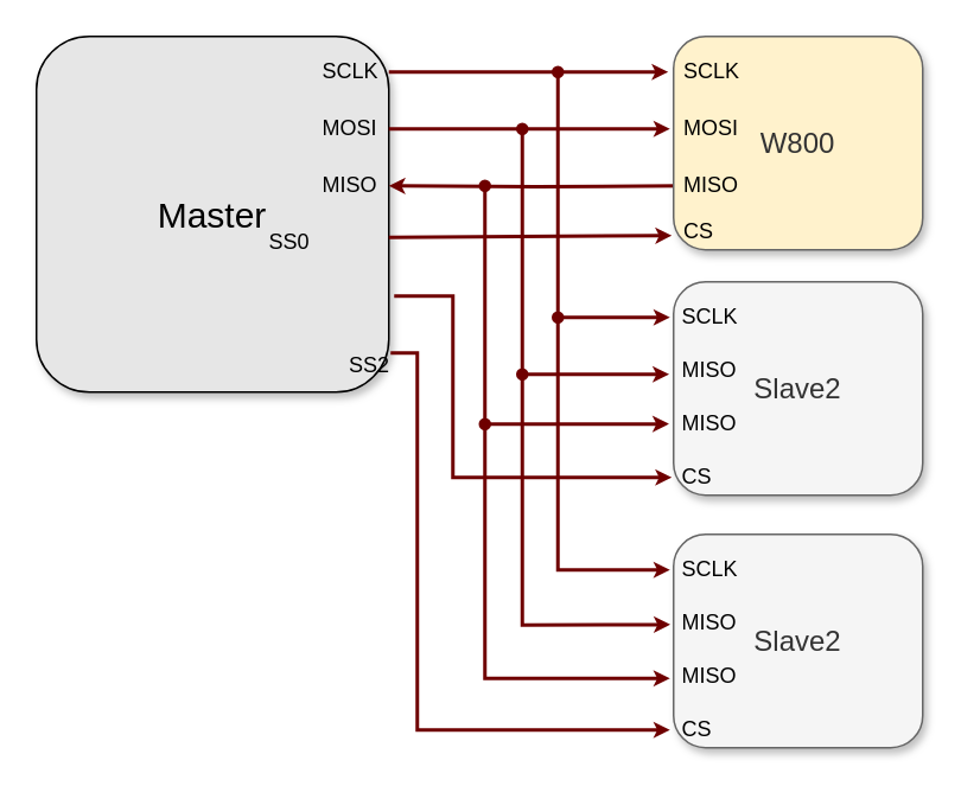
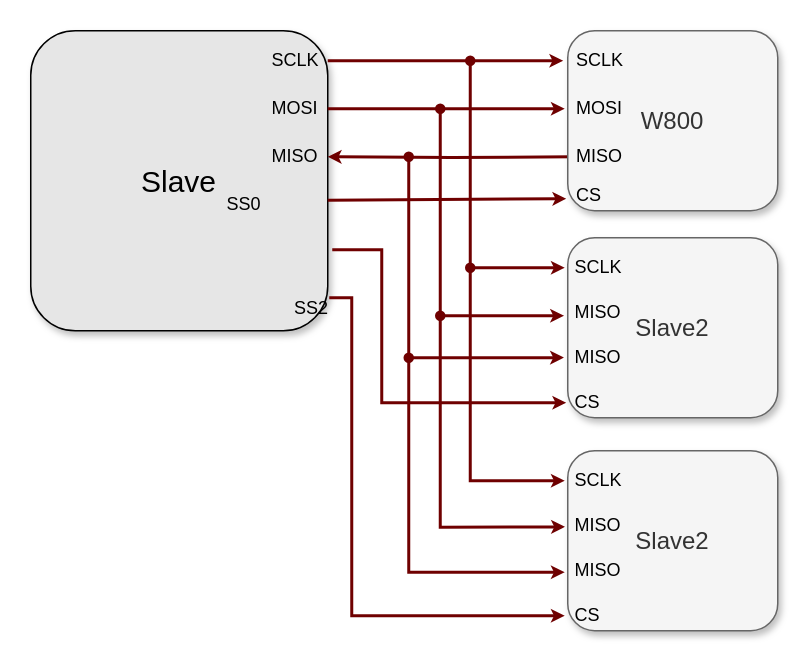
  <mxCell id="0" />
  <mxCell id="1" parent="0" />
- <mxCell id="2" value="&lt;font style=&quot;font-size: 20px;&quot;&gt;Master&lt;/font&gt;" style="rounded=1;whiteSpace=wrap;html=1;shadow=1;glass=0;fillColor=#E6E6E6;" vertex="1" parent="1"><mxGeometry x="20" y="20" width="198" height="200" as="geometry" /></mxCell>
+ <mxCell id="2" value="&lt;font style=&quot;font-size: 20px;&quot;&gt;Slave&lt;/font&gt;" style="rounded=1;whiteSpace=wrap;html=1;shadow=1;glass=0;fillColor=#E6E6E6;" vertex="1" parent="1"><mxGeometry x="20" y="20" width="198" height="200" as="geometry" /></mxCell>
  <mxCell id="3" style="edgeStyle=orthogonalEdgeStyle;rounded=0;orthogonalLoop=1;jettySize=auto;html=1;endArrow=classic;endFill=1;endSize=3;strokeWidth=2;fillColor=#a20025;strokeColor=#6F0000;" edge="1" parent="1"><mxGeometry relative="1" as="geometry"><mxPoint x="218" y="40" as="sourcePoint" /><mxPoint x="375" y="40" as="targetPoint" /></mxGeometry></mxCell>
  <mxCell id="4" value="SCLK" style="text;html=1;align=left;verticalAlign=middle;whiteSpace=wrap;rounded=0;flipV=0;" vertex="1" parent="1"><mxGeometry x="179" y="30" width="30" height="20" as="geometry" /></mxCell>
  <mxCell id="5" style="edgeStyle=orthogonalEdgeStyle;rounded=0;orthogonalLoop=1;jettySize=auto;html=1;endSize=3;strokeWidth=2;fillColor=#a20025;strokeColor=#6F0000;" edge="1" parent="1"><mxGeometry relative="1" as="geometry"><mxPoint x="218" y="72" as="sourcePoint" /><mxPoint x="376" y="72" as="targetPoint" /></mxGeometry></mxCell>
  <mxCell id="6" value="MOSI" style="text;html=1;align=left;verticalAlign=middle;whiteSpace=wrap;rounded=0;flipV=0;" vertex="1" parent="1"><mxGeometry x="179" y="62" width="30" height="20" as="geometry" /></mxCell>
  <mxCell id="7" style="edgeStyle=orthogonalEdgeStyle;rounded=0;orthogonalLoop=1;jettySize=auto;html=1;entryX=0;entryY=0.5;entryDx=0;entryDy=0;endSize=6;startArrow=classic;startFill=1;endArrow=none;endFill=0;startSize=3;strokeWidth=2;fillColor=#a20025;strokeColor=#6F0000;" edge="1" parent="1" target="14"><mxGeometry relative="1" as="geometry"><mxPoint x="218" y="104" as="sourcePoint" /></mxGeometry></mxCell>
  <mxCell id="8" value="MISO" style="text;html=1;align=left;verticalAlign=middle;whiteSpace=wrap;rounded=0;flipV=0;" vertex="1" parent="1"><mxGeometry x="179" y="94" width="30" height="20" as="geometry" /></mxCell>
  <mxCell id="9" value="SS0" style="text;html=1;align=left;verticalAlign=middle;whiteSpace=wrap;rounded=0;flipV=0;" vertex="1" parent="1"><mxGeometry x="149" y="126" width="20" height="20" as="geometry" /></mxCell>
  <mxCell id="10" value="SS2" style="text;html=1;align=left;verticalAlign=middle;whiteSpace=wrap;rounded=0;flipV=0;" vertex="1" parent="1"><mxGeometry x="194" y="195" width="20" height="20" as="geometry" /></mxCell>
- <mxCell id="11" value="&lt;span style=&quot;font-size: 16px;&quot;&gt;W800&lt;/span&gt;" style="rounded=1;whiteSpace=wrap;html=1;shadow=1;fillColor=#fff2cc;fontColor=#333333;strokeColor=#666666;" vertex="1" parent="1"><mxGeometry x="378" y="20" width="140" height="120" as="geometry" /></mxCell>
+ <mxCell id="11" value="&lt;span style=&quot;font-size: 16px;&quot;&gt;W800&lt;/span&gt;" style="rounded=1;whiteSpace=wrap;html=1;shadow=1;fillColor=#f5f5f5;fontColor=#333333;strokeColor=#666666;" vertex="1" parent="1"><mxGeometry x="378" y="20" width="140" height="120" as="geometry" /></mxCell>
  <mxCell id="12" value="SCLK" style="text;html=1;align=left;verticalAlign=middle;whiteSpace=wrap;rounded=0;flipV=0;" vertex="1" parent="1"><mxGeometry x="382" y="30" width="30" height="20" as="geometry" /></mxCell>
  <mxCell id="13" value="MOSI" style="text;html=1;align=left;verticalAlign=middle;whiteSpace=wrap;rounded=0;flipV=0;" vertex="1" parent="1"><mxGeometry x="382" y="62" width="30" height="20" as="geometry" /></mxCell>
  <mxCell id="14" value="MISO" style="text;html=1;align=left;verticalAlign=middle;whiteSpace=wrap;rounded=0;flipV=0;" vertex="1" parent="1"><mxGeometry x="382" y="94" width="30" height="20" as="geometry" /></mxCell>
  <mxCell id="15" value="CS" style="text;html=1;align=left;verticalAlign=middle;whiteSpace=wrap;rounded=0;flipV=0;" vertex="1" parent="1"><mxGeometry x="382" y="120" width="20" height="20" as="geometry" /></mxCell>
  <mxCell id="16" value="&lt;font style=&quot;font-size: 16px;&quot;&gt;Slave2&lt;/font&gt;" style="rounded=1;whiteSpace=wrap;html=1;shadow=1;fillColor=#f5f5f5;fontColor=#333333;strokeColor=#666666;" vertex="1" parent="1"><mxGeometry x="378" y="158" width="140" height="120" as="geometry" /></mxCell>
  <mxCell id="17" value="SCLK" style="text;html=1;align=left;verticalAlign=middle;whiteSpace=wrap;rounded=0;flipV=0;" vertex="1" parent="1"><mxGeometry x="381" y="168" width="30" height="20" as="geometry" /></mxCell>
  <mxCell id="18" value="MISO" style="text;html=1;align=left;verticalAlign=middle;whiteSpace=wrap;rounded=0;flipV=0;" vertex="1" parent="1"><mxGeometry x="381" y="198" width="30" height="20" as="geometry" /></mxCell>
  <mxCell id="19" value="MISO" style="text;html=1;align=left;verticalAlign=middle;whiteSpace=wrap;rounded=0;flipV=0;" vertex="1" parent="1"><mxGeometry x="381" y="228" width="30" height="20" as="geometry" /></mxCell>
  <mxCell id="20" value="CS" style="text;html=1;align=left;verticalAlign=middle;whiteSpace=wrap;rounded=0;flipV=0;" vertex="1" parent="1"><mxGeometry x="381" y="258" width="20" height="20" as="geometry" /></mxCell>
  <mxCell id="21" value="&lt;font style=&quot;font-size: 16px;&quot;&gt;Slave2&lt;/font&gt;" style="rounded=1;whiteSpace=wrap;html=1;shadow=1;fillColor=#f5f5f5;fontColor=#333333;strokeColor=#666666;" vertex="1" parent="1"><mxGeometry x="378" y="300" width="140" height="120" as="geometry" /></mxCell>
  <mxCell id="22" value="SCLK" style="text;html=1;align=left;verticalAlign=middle;whiteSpace=wrap;rounded=0;flipV=0;" vertex="1" parent="1"><mxGeometry x="381" y="310" width="30" height="20" as="geometry" /></mxCell>
  <mxCell id="23" value="MISO" style="text;html=1;align=left;verticalAlign=middle;whiteSpace=wrap;rounded=0;flipV=0;" vertex="1" parent="1"><mxGeometry x="381" y="340" width="30" height="20" as="geometry" /></mxCell>
  <mxCell id="24" value="MISO" style="text;html=1;align=left;verticalAlign=middle;whiteSpace=wrap;rounded=0;flipV=0;" vertex="1" parent="1"><mxGeometry x="381" y="370" width="30" height="20" as="geometry" /></mxCell>
  <mxCell id="25" value="CS" style="text;html=1;align=left;verticalAlign=middle;whiteSpace=wrap;rounded=0;flipV=0;" vertex="1" parent="1"><mxGeometry x="381" y="400" width="20" height="20" as="geometry" /></mxCell>
  <mxCell id="26" value="" style="endArrow=oval;html=1;rounded=0;endFill=1;startArrow=classic;startFill=1;startSize=3;endSize=5;exitX=0;exitY=0.5;exitDx=0;exitDy=0;strokeWidth=2;fillColor=#a20025;strokeColor=#6F0000;" edge="1" parent="1"><mxGeometry width="50" height="50" relative="1" as="geometry"><mxPoint x="376" y="320" as="sourcePoint" /><mxPoint x="313" y="40" as="targetPoint" /><Array as="points"><mxPoint x="313" y="320" /></Array></mxGeometry></mxCell>
  <mxCell id="27" value="" style="edgeStyle=none;orthogonalLoop=1;jettySize=auto;html=1;rounded=0;startSize=5;startArrow=oval;startFill=1;endSize=3;entryX=0;entryY=0.5;entryDx=0;entryDy=0;strokeWidth=2;fillColor=#a20025;strokeColor=#6F0000;" edge="1" parent="1"><mxGeometry width="100" relative="1" as="geometry"><mxPoint x="313" y="178" as="sourcePoint" /><mxPoint x="376" y="178" as="targetPoint" /><Array as="points" /></mxGeometry></mxCell>
  <mxCell id="28" value="" style="endArrow=oval;html=1;rounded=0;endFill=1;startArrow=classic;startFill=1;startSize=3;endSize=5;exitX=0.005;exitY=0.537;exitDx=0;exitDy=0;exitPerimeter=0;strokeWidth=2;fillColor=#a20025;strokeColor=#6F0000;" edge="1" parent="1"><mxGeometry width="50" height="50" relative="1" as="geometry"><mxPoint x="376.15" y="350.74" as="sourcePoint" /><mxPoint x="293" y="72" as="targetPoint" /><Array as="points"><mxPoint x="293" y="351" /></Array></mxGeometry></mxCell>
  <mxCell id="29" value="" style="edgeStyle=none;orthogonalLoop=1;jettySize=auto;html=1;rounded=0;startSize=5;startArrow=oval;startFill=1;endSize=3;entryX=0.018;entryY=0.59;entryDx=0;entryDy=0;entryPerimeter=0;strokeWidth=2;fillColor=#a20025;strokeColor=#6F0000;" edge="1" parent="1"><mxGeometry width="100" relative="1" as="geometry"><mxPoint x="293" y="210" as="sourcePoint" /><mxPoint x="375.54" y="210" as="targetPoint" /><Array as="points" /></mxGeometry></mxCell>
  <mxCell id="30" value="" style="endArrow=oval;html=1;rounded=0;endFill=1;startArrow=classic;startFill=1;startSize=3;endSize=5;exitX=0.033;exitY=0.6;exitDx=0;exitDy=0;exitPerimeter=0;strokeWidth=2;fillColor=#a20025;strokeColor=#6F0000;" edge="1" parent="1"><mxGeometry width="50" height="50" relative="1" as="geometry"><mxPoint x="375.99" y="381" as="sourcePoint" /><mxPoint x="272" y="104" as="targetPoint" /><Array as="points"><mxPoint x="272" y="381" /></Array></mxGeometry></mxCell>
  <mxCell id="31" value="" style="edgeStyle=none;orthogonalLoop=1;jettySize=auto;html=1;rounded=0;startSize=6;endSize=3;strokeWidth=2;fillColor=#a20025;strokeColor=#6F0000;" edge="1" parent="1"><mxGeometry width="100" relative="1" as="geometry"><mxPoint x="218" y="133" as="sourcePoint" /><mxPoint x="377" y="132" as="targetPoint" /><Array as="points" /></mxGeometry></mxCell>
  <mxCell id="32" value="" style="edgeStyle=none;orthogonalLoop=1;jettySize=auto;html=1;rounded=0;startSize=6;endSize=3;entryX=0;entryY=0.5;entryDx=0;entryDy=0;strokeWidth=2;fillColor=#a20025;strokeColor=#6F0000;" edge="1" parent="1"><mxGeometry width="100" relative="1" as="geometry"><mxPoint x="221" y="166" as="sourcePoint" /><mxPoint x="377" y="268" as="targetPoint" /><Array as="points"><mxPoint x="254" y="166" /><mxPoint x="254" y="268" /></Array></mxGeometry></mxCell>
  <mxCell id="33" value="" style="edgeStyle=none;orthogonalLoop=1;jettySize=auto;html=1;rounded=0;startSize=5;startArrow=oval;startFill=1;endSize=3;entryX=0.018;entryY=0.59;entryDx=0;entryDy=0;entryPerimeter=0;strokeWidth=2;fillColor=#a20025;strokeColor=#6F0000;" edge="1" parent="1"><mxGeometry width="100" relative="1" as="geometry"><mxPoint x="272" y="238" as="sourcePoint" /><mxPoint x="375.46" y="237.92" as="targetPoint" /><Array as="points" /></mxGeometry></mxCell>
  <mxCell id="34" value="" style="edgeStyle=none;orthogonalLoop=1;jettySize=auto;html=1;rounded=0;startSize=6;endSize=3;entryX=0;entryY=0.5;entryDx=0;entryDy=0;strokeWidth=2;fillColor=#a20025;strokeColor=#6F0000;" edge="1" parent="1"><mxGeometry width="100" relative="1" as="geometry"><mxPoint x="219" y="198" as="sourcePoint" /><mxPoint x="376" y="410" as="targetPoint" /><Array as="points"><mxPoint x="234" y="198" /><mxPoint x="234" y="410" /></Array></mxGeometry></mxCell>
